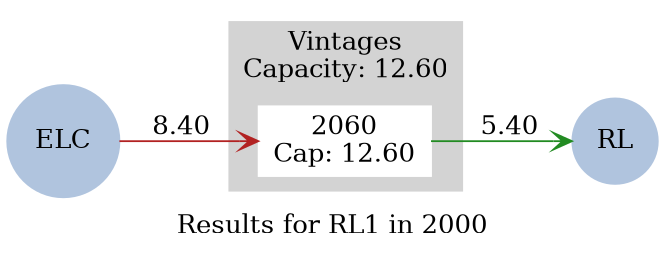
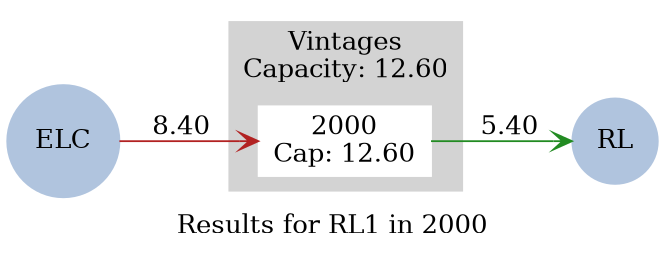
  strict digraph {
    compound=True
    concentrate=True
    label="Results for RL1 in 2000"
    rankdir=LR
    splines=False
    node [color=lightsteelblue shape=circle style=filled fontcolor=black]
    edge [arrowhead=vee]
-   n1 [color=white label="2060\nCap: 12.60" shape=box fontcolor=""]
+   n1 [color=white label="2000\nCap: 12.60" shape=box fontcolor=""]
    ELC
    RL
    subgraph cluster_1 {
      color=lightgrey
      label="Vintages\nCapacity: 12.60"
      style=filled
      n1
    }
    subgraph sub_2 {
      ELC
      RL
    }
    subgraph sub_3 {
      n1
      ELC
    }
    subgraph sub_4 {
      n1
      RL
    }
    n1 -> RL [color=forestgreen label=5.40]
    ELC -> n1 [color=firebrick label=8.40]
  }
